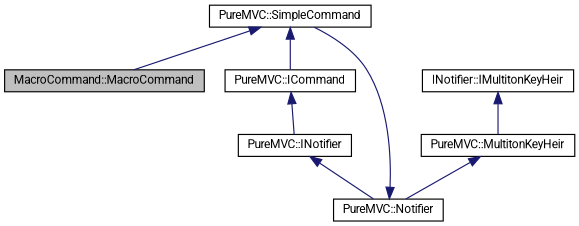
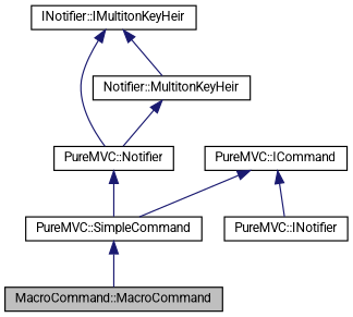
  digraph {
    fontname=Roboto
    node [color=black fillcolor=white fontname=Roboto fontsize=10 shape=record style=filled]
    edge [color=midnightblue dir=back fontname=Roboto fontsize=10 labelfontname=FreeSans labelfontsize=10 style=solid]
    n1 [fillcolor=grey75 fontcolor=black height=0.2 label="MacroCommand::MacroCommand" width=0.4]
    n2 [height=0.2 label="PureMVC::SimpleCommand" width=0.4]
    n3 [height=0.2 label="PureMVC::Notifier" width=0.4]
-   n4 [height=0.2 label="PureMVC::MultitonKeyHeir" width=0.4]
+   n4 [height=0.2 label="Notifier::MultitonKeyHeir" width=0.4]
    n5 [height=0.2 label="INotifier::IMultitonKeyHeir" width=0.4]
    n6 [height=0.2 label="PureMVC::INotifier" width=0.4]
    n7 [height=0.2 label="PureMVC::ICommand" width=0.4]
    n2 -> n1
    n3 -> n2
    n4 -> n3
    n5 -> n4
-   n6 -> n3
-   n2 -> n7
+   n5 -> n3
+   n7 -> n2
    n7 -> n6
  }
